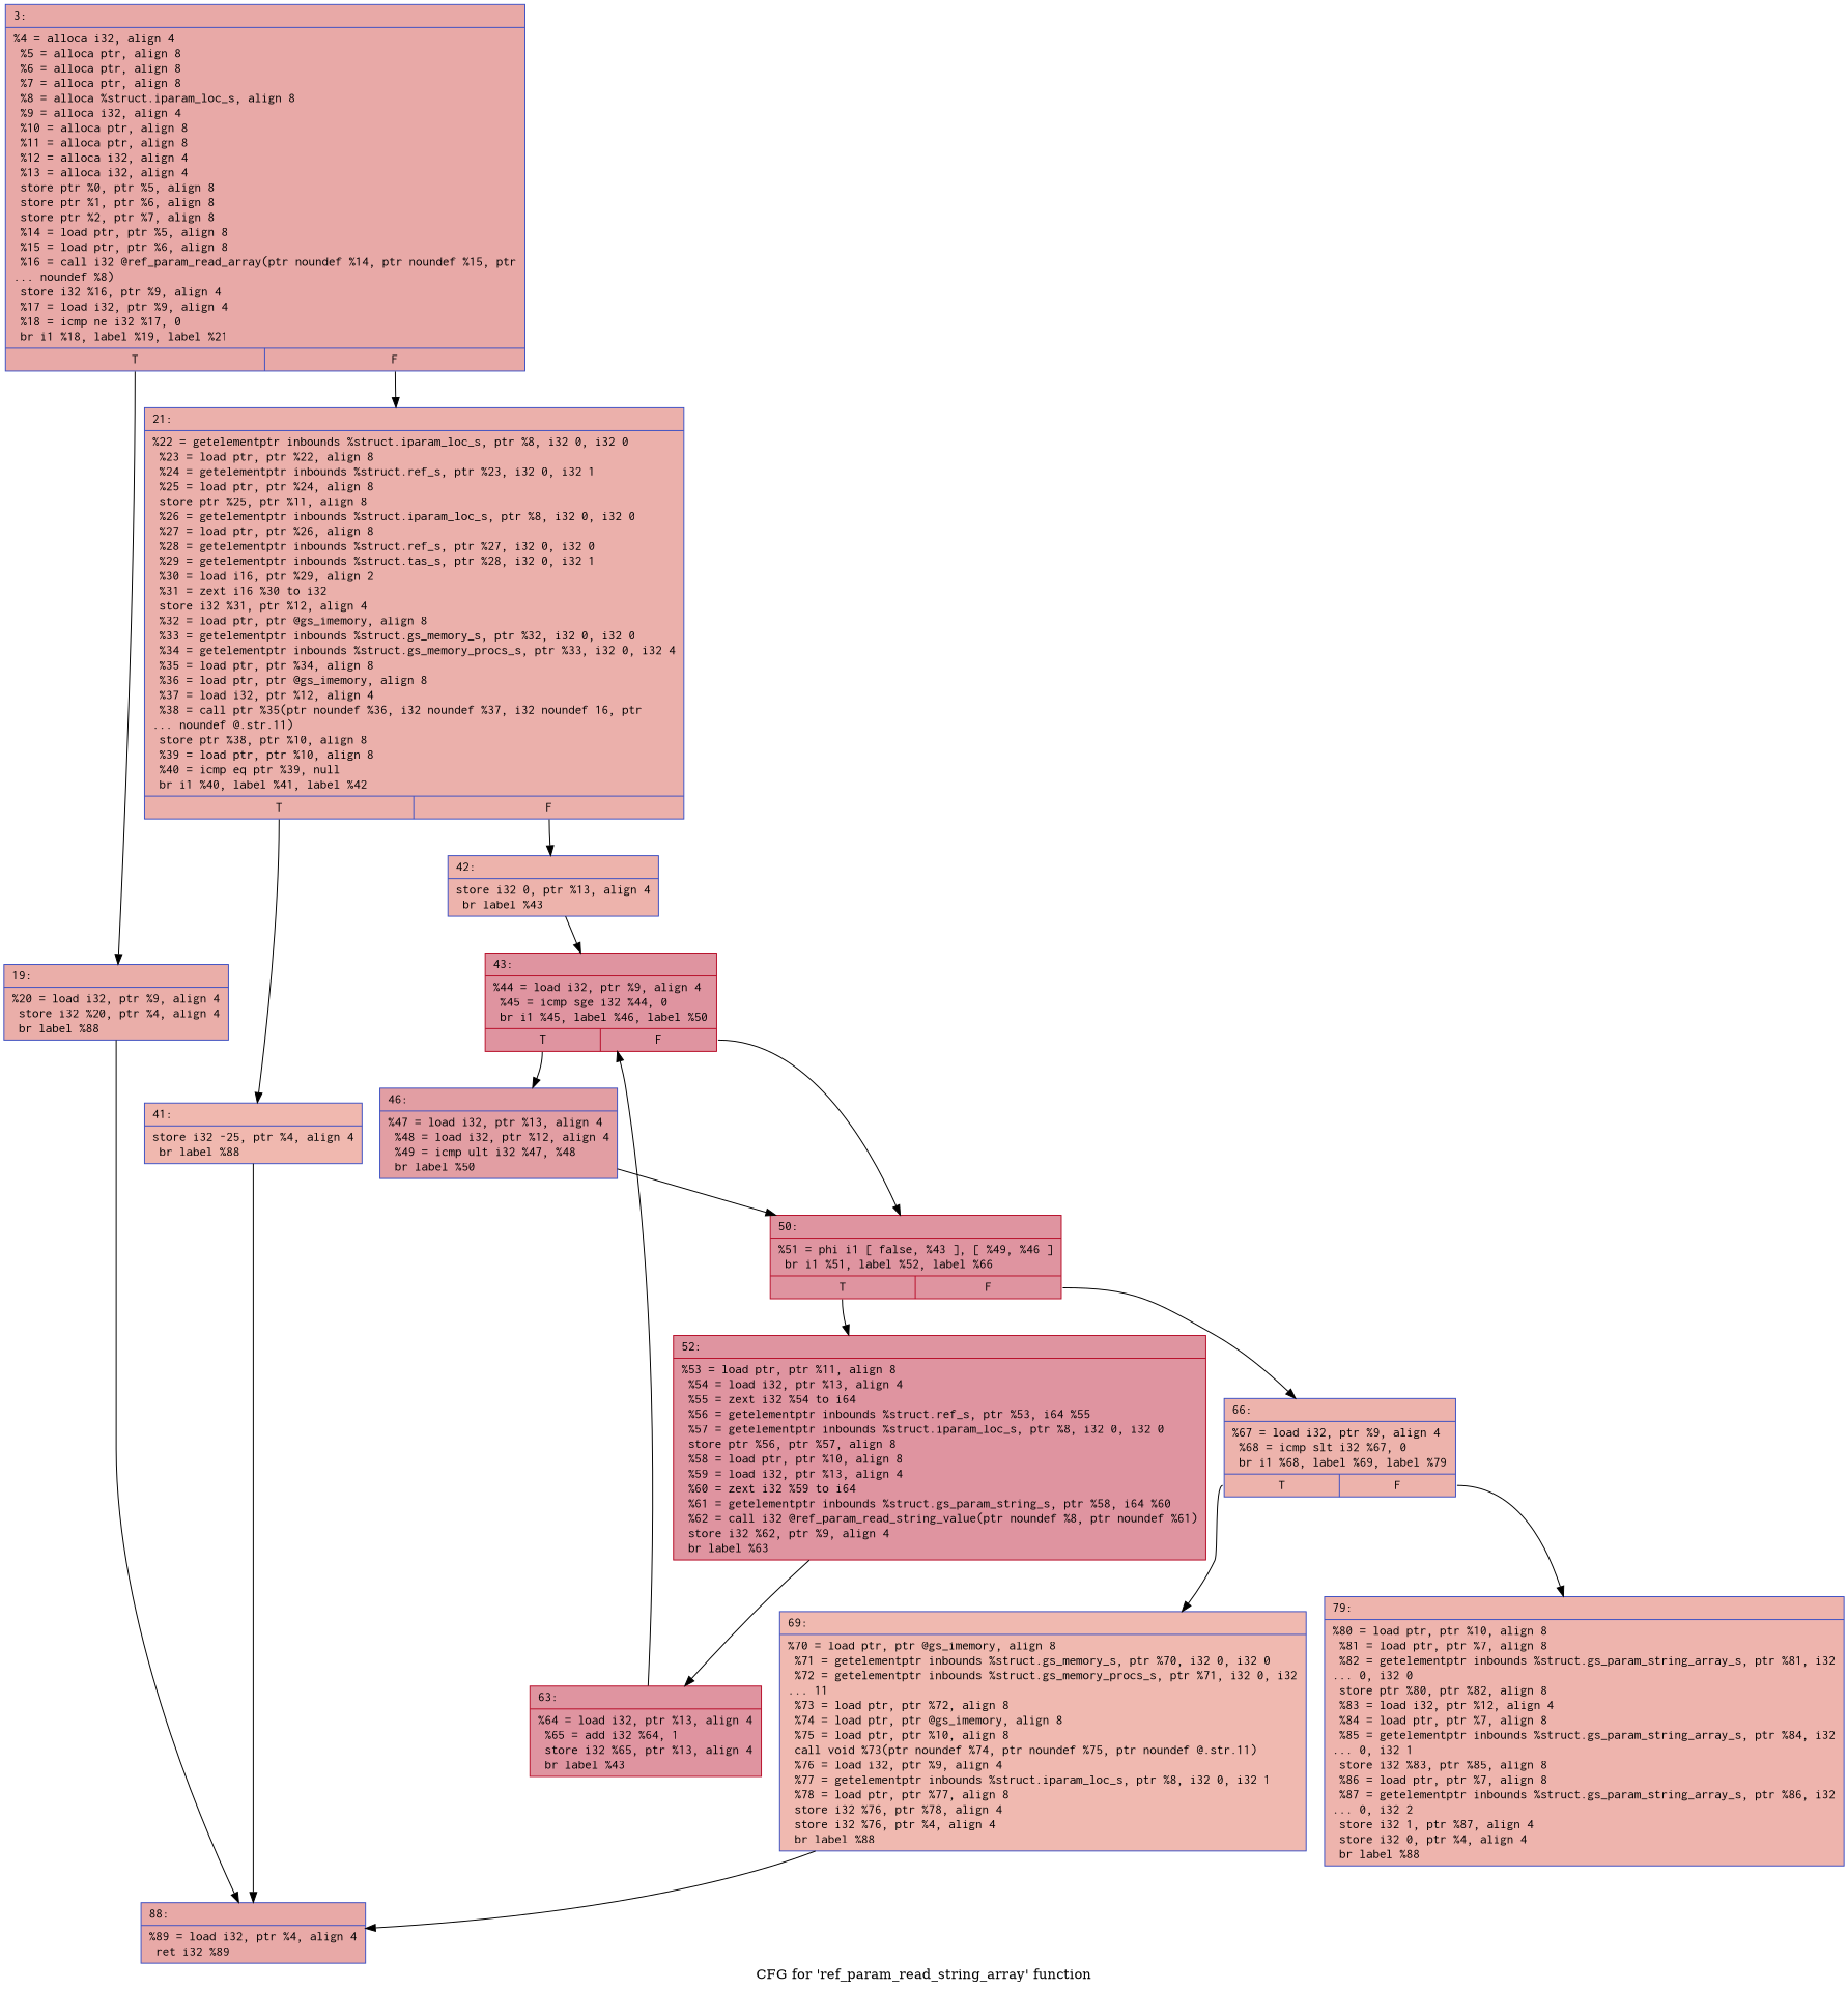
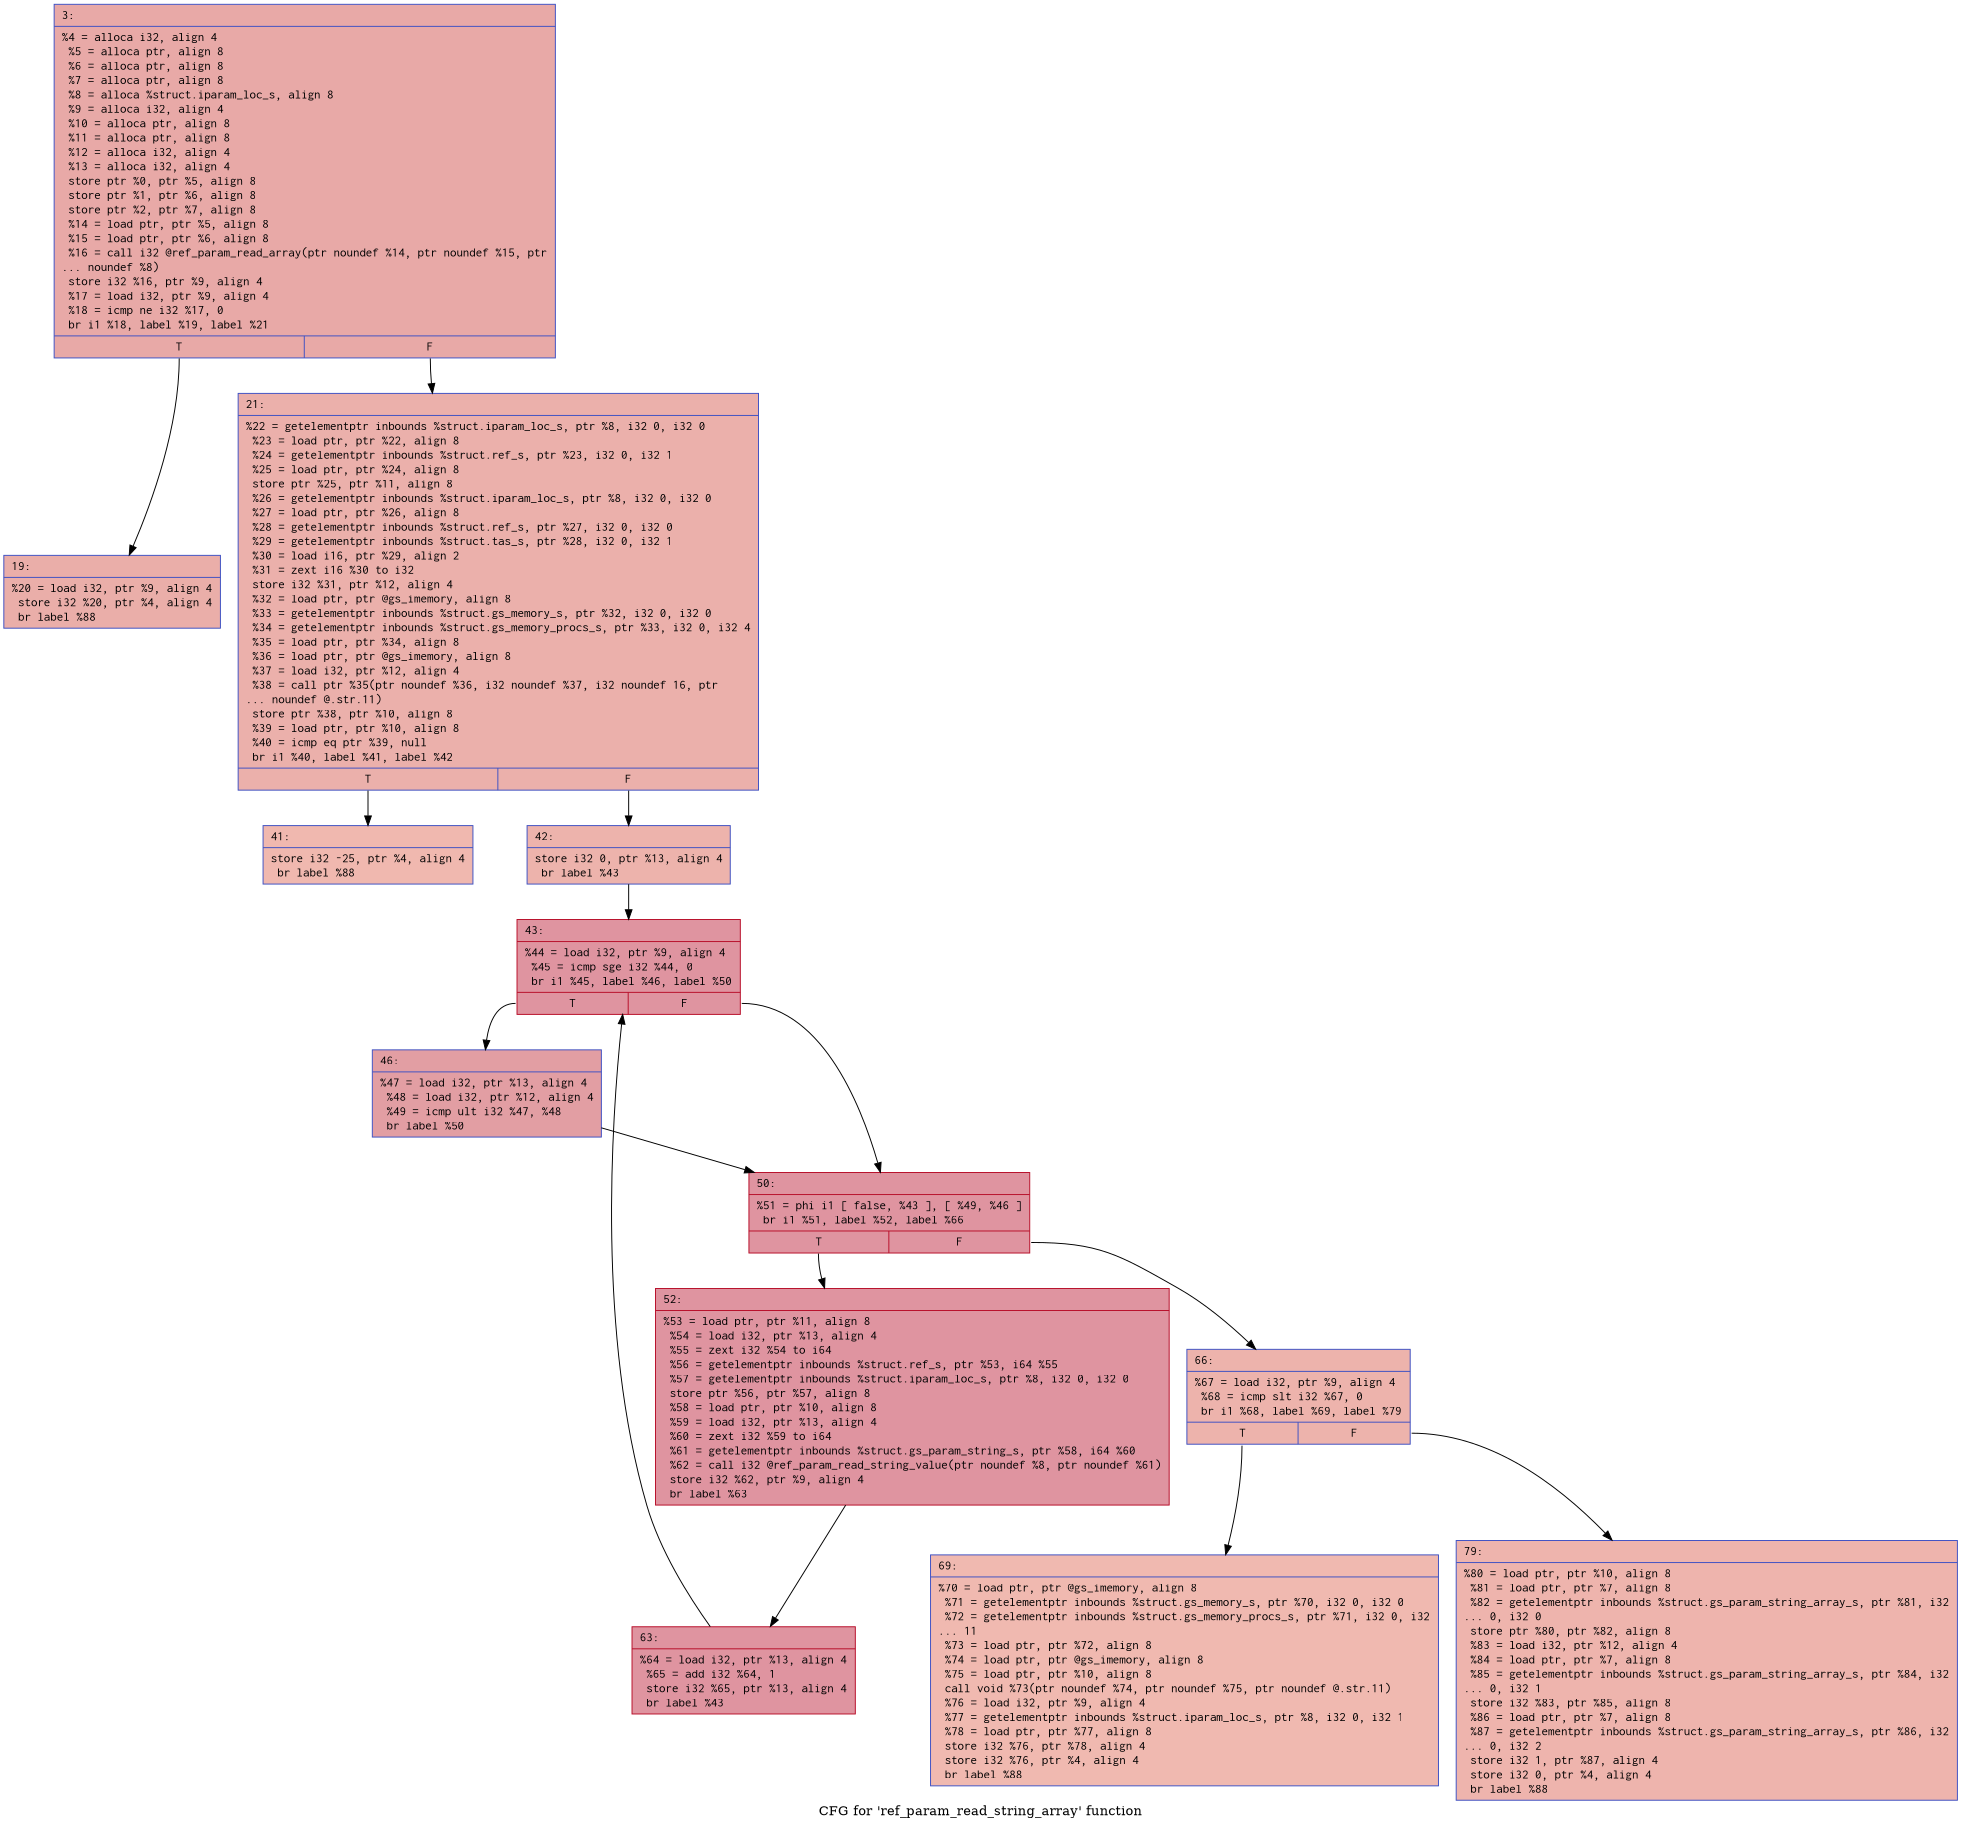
  digraph {
    label="CFG for 'ref_param_read_string_array' function"
    node [color="#3d50c3ff" fillcolor="#b70d2870" fontname=Courier shape=record style=filled]
    n1 [fillcolor="#ca3b3770" label="{3:\l|  %4 = alloca i32, align 4\l  %5 = alloca ptr, align 8\l  %6 = alloca ptr, align 8\l  %7 = alloca ptr, align 8\l  %8 = alloca %struct.iparam_loc_s, align 8\l  %9 = alloca i32, align 4\l  %10 = alloca ptr, align 8\l  %11 = alloca ptr, align 8\l  %12 = alloca i32, align 4\l  %13 = alloca i32, align 4\l  store ptr %0, ptr %5, align 8\l  store ptr %1, ptr %6, align 8\l  store ptr %2, ptr %7, align 8\l  %14 = load ptr, ptr %5, align 8\l  %15 = load ptr, ptr %6, align 8\l  %16 = call i32 @ref_param_read_array(ptr noundef %14, ptr noundef %15, ptr\l... noundef %8)\l  store i32 %16, ptr %9, align 4\l  %17 = load i32, ptr %9, align 4\l  %18 = icmp ne i32 %17, 0\l  br i1 %18, label %19, label %21\l|{<s0>T|<s1>F}}"]
    n2 [fillcolor="#d0473d70" label="{19:\l|  %20 = load i32, ptr %9, align 4\l  store i32 %20, ptr %4, align 4\l  br label %88\l}"]
    n3 [fillcolor="#d24b4070" label="{21:\l|  %22 = getelementptr inbounds %struct.iparam_loc_s, ptr %8, i32 0, i32 0\l  %23 = load ptr, ptr %22, align 8\l  %24 = getelementptr inbounds %struct.ref_s, ptr %23, i32 0, i32 1\l  %25 = load ptr, ptr %24, align 8\l  store ptr %25, ptr %11, align 8\l  %26 = getelementptr inbounds %struct.iparam_loc_s, ptr %8, i32 0, i32 0\l  %27 = load ptr, ptr %26, align 8\l  %28 = getelementptr inbounds %struct.ref_s, ptr %27, i32 0, i32 0\l  %29 = getelementptr inbounds %struct.tas_s, ptr %28, i32 0, i32 1\l  %30 = load i16, ptr %29, align 2\l  %31 = zext i16 %30 to i32\l  store i32 %31, ptr %12, align 4\l  %32 = load ptr, ptr @gs_imemory, align 8\l  %33 = getelementptr inbounds %struct.gs_memory_s, ptr %32, i32 0, i32 0\l  %34 = getelementptr inbounds %struct.gs_memory_procs_s, ptr %33, i32 0, i32 4\l  %35 = load ptr, ptr %34, align 8\l  %36 = load ptr, ptr @gs_imemory, align 8\l  %37 = load i32, ptr %12, align 4\l  %38 = call ptr %35(ptr noundef %36, i32 noundef %37, i32 noundef 16, ptr\l... noundef @.str.11)\l  store ptr %38, ptr %10, align 8\l  %39 = load ptr, ptr %10, align 8\l  %40 = icmp eq ptr %39, null\l  br i1 %40, label %41, label %42\l|{<s0>T|<s1>F}}"]
-   n4 [fillcolor="#ca3b3770" label="{88:\l|  %89 = load i32, ptr %4, align 4\l  ret i32 %89\l}"]
    n5 [fillcolor="#dc5d4a70" label="{41:\l|  store i32 -25, ptr %4, align 4\l  br label %88\l}"]
    n6 [fillcolor="#d6524470" label="{42:\l|  store i32 0, ptr %13, align 4\l  br label %43\l}"]
    n7 [color="#b70d28ff" label="{43:\l|  %44 = load i32, ptr %9, align 4\l  %45 = icmp sge i32 %44, 0\l  br i1 %45, label %46, label %50\l|{<s0>T|<s1>F}}"]
    n8 [fillcolor="#be242e70" label="{46:\l|  %47 = load i32, ptr %13, align 4\l  %48 = load i32, ptr %12, align 4\l  %49 = icmp ult i32 %47, %48\l  br label %50\l}"]
    n9 [color="#b70d28ff" label="{50:\l|  %51 = phi i1 [ false, %43 ], [ %49, %46 ]\l  br i1 %51, label %52, label %66\l|{<s0>T|<s1>F}}"]
    n10 [color="#b70d28ff" label="{52:\l|  %53 = load ptr, ptr %11, align 8\l  %54 = load i32, ptr %13, align 4\l  %55 = zext i32 %54 to i64\l  %56 = getelementptr inbounds %struct.ref_s, ptr %53, i64 %55\l  %57 = getelementptr inbounds %struct.iparam_loc_s, ptr %8, i32 0, i32 0\l  store ptr %56, ptr %57, align 8\l  %58 = load ptr, ptr %10, align 8\l  %59 = load i32, ptr %13, align 4\l  %60 = zext i32 %59 to i64\l  %61 = getelementptr inbounds %struct.gs_param_string_s, ptr %58, i64 %60\l  %62 = call i32 @ref_param_read_string_value(ptr noundef %8, ptr noundef %61)\l  store i32 %62, ptr %9, align 4\l  br label %63\l}"]
    n11 [fillcolor="#d6524470" label="{66:\l|  %67 = load i32, ptr %9, align 4\l  %68 = icmp slt i32 %67, 0\l  br i1 %68, label %69, label %79\l|{<s0>T|<s1>F}}"]
    n12 [color="#b70d28ff" label="{63:\l|  %64 = load i32, ptr %13, align 4\l  %65 = add i32 %64, 1\l  store i32 %65, ptr %13, align 4\l  br label %43\l}"]
    n13 [fillcolor="#de614d70" label="{69:\l|  %70 = load ptr, ptr @gs_imemory, align 8\l  %71 = getelementptr inbounds %struct.gs_memory_s, ptr %70, i32 0, i32 0\l  %72 = getelementptr inbounds %struct.gs_memory_procs_s, ptr %71, i32 0, i32\l... 11\l  %73 = load ptr, ptr %72, align 8\l  %74 = load ptr, ptr @gs_imemory, align 8\l  %75 = load ptr, ptr %10, align 8\l  call void %73(ptr noundef %74, ptr noundef %75, ptr noundef @.str.11)\l  %76 = load i32, ptr %9, align 4\l  %77 = getelementptr inbounds %struct.iparam_loc_s, ptr %8, i32 0, i32 1\l  %78 = load ptr, ptr %77, align 8\l  store i32 %76, ptr %78, align 4\l  store i32 %76, ptr %4, align 4\l  br label %88\l}"]
    n14 [fillcolor="#d8564670" label="{79:\l|  %80 = load ptr, ptr %10, align 8\l  %81 = load ptr, ptr %7, align 8\l  %82 = getelementptr inbounds %struct.gs_param_string_array_s, ptr %81, i32\l... 0, i32 0\l  store ptr %80, ptr %82, align 8\l  %83 = load i32, ptr %12, align 4\l  %84 = load ptr, ptr %7, align 8\l  %85 = getelementptr inbounds %struct.gs_param_string_array_s, ptr %84, i32\l... 0, i32 1\l  store i32 %83, ptr %85, align 8\l  %86 = load ptr, ptr %7, align 8\l  %87 = getelementptr inbounds %struct.gs_param_string_array_s, ptr %86, i32\l... 0, i32 2\l  store i32 1, ptr %87, align 4\l  store i32 0, ptr %4, align 4\l  br label %88\l}"]
    n1 -> n2 [tailport=s0]
    n1 -> n3 [tailport=s1]
-   n2 -> n4
    n3 -> n5 [tailport=s0]
    n3 -> n6 [tailport=s1]
-   n5 -> n4
    n6 -> n7
    n7 -> n8 [tailport=s0]
    n7 -> n9 [tailport=s1]
    n8 -> n9
    n9 -> n10 [tailport=s0]
    n9 -> n11 [tailport=s1]
    n10 -> n12
    n11 -> n13 [tailport=s0]
    n11 -> n14 [tailport=s1]
    n12 -> n7
-   n13 -> n4
  }
